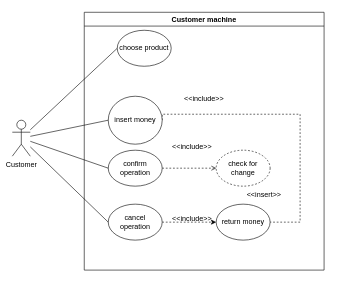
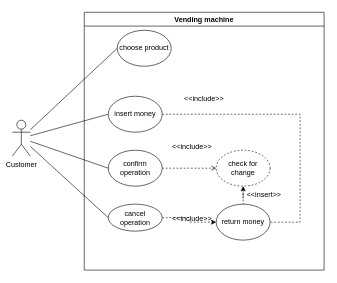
  <mxCell id="0" />
  <mxCell id="1" parent="0" />
- <mxCell id="2" value="Customer machine" style="swimlane;whiteSpace=wrap;html=1;swimlaneLine=1;strokeColor=default;fillColor=#FFFFFF;fillStyle=auto;" vertex="1" parent="1"><mxGeometry x="140" y="20" width="400" height="430" as="geometry"><mxRectangle x="220" y="50" width="130" height="30" as="alternateBounds" /></mxGeometry></mxCell>
+ <mxCell id="2" value="Vending machine" style="swimlane;whiteSpace=wrap;html=1;swimlaneLine=1;strokeColor=default;fillColor=#FFFFFF;fillStyle=auto;" vertex="1" parent="1"><mxGeometry x="140" y="20" width="400" height="430" as="geometry"><mxRectangle x="220" y="50" width="130" height="30" as="alternateBounds" /></mxGeometry></mxCell>
  <mxCell id="3" style="edgeStyle=orthogonalEdgeStyle;rounded=0;orthogonalLoop=1;jettySize=auto;html=1;entryX=1;entryY=0.5;entryDx=0;entryDy=0;dashed=1;exitX=1;exitY=0.5;exitDx=0;exitDy=0;endArrow=none;" edge="1" parent="2" source="5" target="10"><mxGeometry relative="1" as="geometry"><Array as="points"><mxPoint x="360" y="170" /><mxPoint x="360" y="350" /></Array></mxGeometry></mxCell>
  <mxCell id="4" value="choose product" style="ellipse;whiteSpace=wrap;html=1;" vertex="1" parent="2"><mxGeometry x="55" y="30" width="90" height="60" as="geometry" /></mxCell>
- <mxCell id="5" value="insert money" style="ellipse;whiteSpace=wrap;html=1;" vertex="1" parent="2"><mxGeometry x="40" y="140" width="90" height="80" as="geometry" /></mxCell>
+ <mxCell id="5" value="insert money" style="ellipse;whiteSpace=wrap;html=1;" vertex="1" parent="2"><mxGeometry x="40" y="140" width="90" height="60" as="geometry" /></mxCell>
  <mxCell id="6" style="edgeStyle=orthogonalEdgeStyle;rounded=0;orthogonalLoop=1;jettySize=auto;html=1;entryX=0;entryY=0.5;entryDx=0;entryDy=0;endArrow=classic;endFill=1;dashed=1;" edge="1" parent="2" source="7" target="10"><mxGeometry relative="1" as="geometry" /></mxCell>
- <mxCell id="7" value="cancel operation" style="ellipse;whiteSpace=wrap;html=1;" vertex="1" parent="2"><mxGeometry x="40" y="320" width="90" height="60" as="geometry" /></mxCell>
+ <mxCell id="7" value="cancel operation" style="ellipse;whiteSpace=wrap;html=1;" vertex="1" parent="2"><mxGeometry x="40" y="320" width="90" height="45" as="geometry" /></mxCell>
  <mxCell id="8" style="edgeStyle=orthogonalEdgeStyle;rounded=0;orthogonalLoop=1;jettySize=auto;html=1;entryX=0;entryY=0.5;entryDx=0;entryDy=0;dashed=1;endArrow=open;" edge="1" parent="2" source="9" target="12"><mxGeometry relative="1" as="geometry" /></mxCell>
  <mxCell id="9" value="confirm operation" style="ellipse;whiteSpace=wrap;html=1;" vertex="1" parent="2"><mxGeometry x="40" y="230" width="90" height="60" as="geometry" /></mxCell>
  <mxCell id="10" value="return money" style="ellipse;whiteSpace=wrap;html=1;" vertex="1" parent="2"><mxGeometry x="220" y="320" width="90" height="60" as="geometry" /></mxCell>
+ <mxCell id="11" style="edgeStyle=orthogonalEdgeStyle;rounded=0;orthogonalLoop=1;jettySize=auto;html=1;entryX=0.5;entryY=0;entryDx=0;entryDy=0;dashed=1;startArrow=classic;startFill=1;endArrow=none;endFill=0;" edge="1" parent="2" source="12" target="10"><mxGeometry relative="1" as="geometry" /></mxCell>
  <mxCell id="12" value="check for change" style="ellipse;whiteSpace=wrap;html=1;dashed=1;" vertex="1" parent="2"><mxGeometry x="220" y="230" width="90" height="60" as="geometry" /></mxCell>
  <mxCell id="13" value="&amp;lt;&amp;lt;include&amp;gt;&amp;gt;" style="text;html=1;align=center;verticalAlign=middle;whiteSpace=wrap;rounded=0;" vertex="1" parent="2"><mxGeometry x="170" y="130" width="60" height="30" as="geometry" /></mxCell>
  <mxCell id="14" value="&amp;lt;&amp;lt;include&amp;gt;&amp;gt;" style="text;html=1;align=center;verticalAlign=middle;whiteSpace=wrap;rounded=0;" vertex="1" parent="2"><mxGeometry x="150" y="210" width="60" height="30" as="geometry" /></mxCell>
  <mxCell id="15" value="&amp;lt;&amp;lt;include&amp;gt;&amp;gt;" style="text;html=1;align=center;verticalAlign=middle;whiteSpace=wrap;rounded=0;" vertex="1" parent="2"><mxGeometry x="150" y="330" width="60" height="30" as="geometry" /></mxCell>
  <mxCell id="16" value="&amp;lt;&amp;lt;insert&amp;gt;&amp;gt;" style="text;html=1;align=center;verticalAlign=middle;whiteSpace=wrap;rounded=0;" vertex="1" parent="2"><mxGeometry x="270" y="290" width="60" height="30" as="geometry" /></mxCell>
  <mxCell id="17" style="rounded=0;orthogonalLoop=1;jettySize=auto;html=1;entryX=0;entryY=0.5;entryDx=0;entryDy=0;endArrow=none;endFill=0;" edge="1" parent="1" source="21" target="4"><mxGeometry relative="1" as="geometry" /></mxCell>
  <mxCell id="18" style="rounded=0;orthogonalLoop=1;jettySize=auto;html=1;entryX=0;entryY=0.5;entryDx=0;entryDy=0;endArrow=none;endFill=0;" edge="1" parent="1" source="21" target="9"><mxGeometry relative="1" as="geometry" /></mxCell>
  <mxCell id="19" style="rounded=0;orthogonalLoop=1;jettySize=auto;html=1;entryX=0;entryY=0.5;entryDx=0;entryDy=0;endArrow=none;endFill=0;" edge="1" parent="1" source="21" target="7"><mxGeometry relative="1" as="geometry" /></mxCell>
  <mxCell id="20" style="rounded=0;orthogonalLoop=1;jettySize=auto;html=1;entryX=0;entryY=0.5;entryDx=0;entryDy=0;endArrow=none;endFill=0;" edge="1" parent="1" source="21" target="5"><mxGeometry relative="1" as="geometry" /></mxCell>
  <mxCell id="21" value="Customer" style="shape=umlActor;verticalLabelPosition=bottom;verticalAlign=top;html=1;outlineConnect=0;" vertex="1" parent="1"><mxGeometry x="20" y="200" width="30" height="60" as="geometry" /></mxCell>
